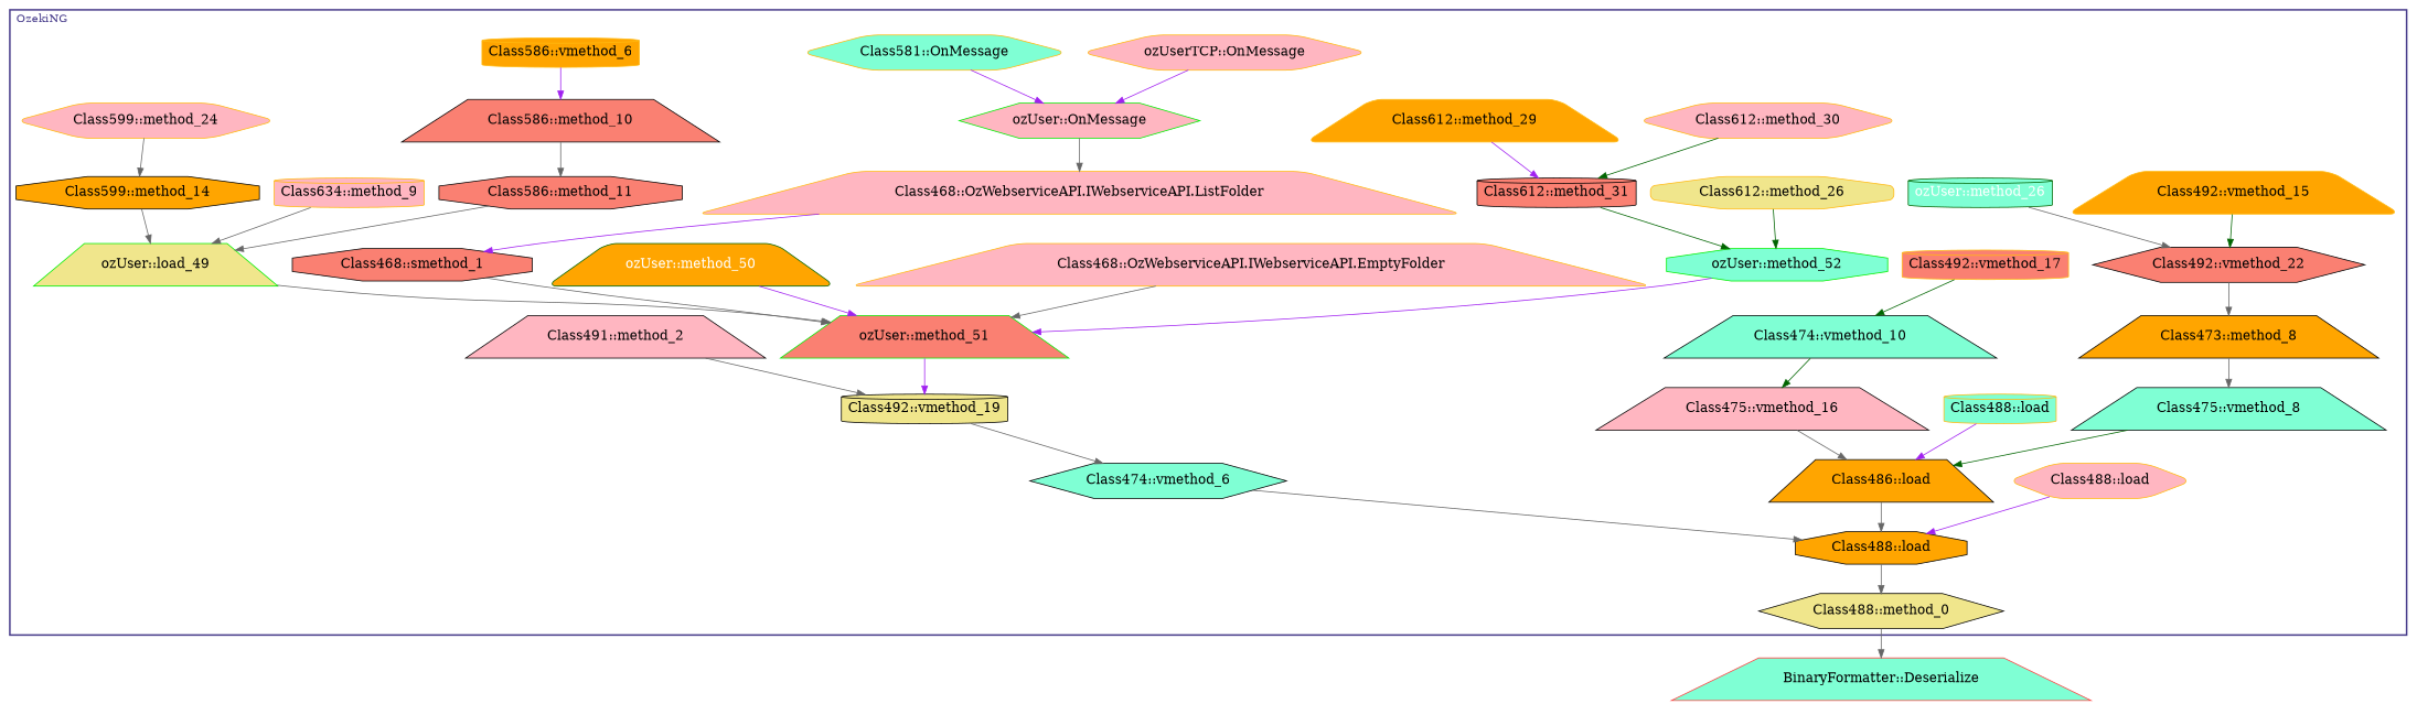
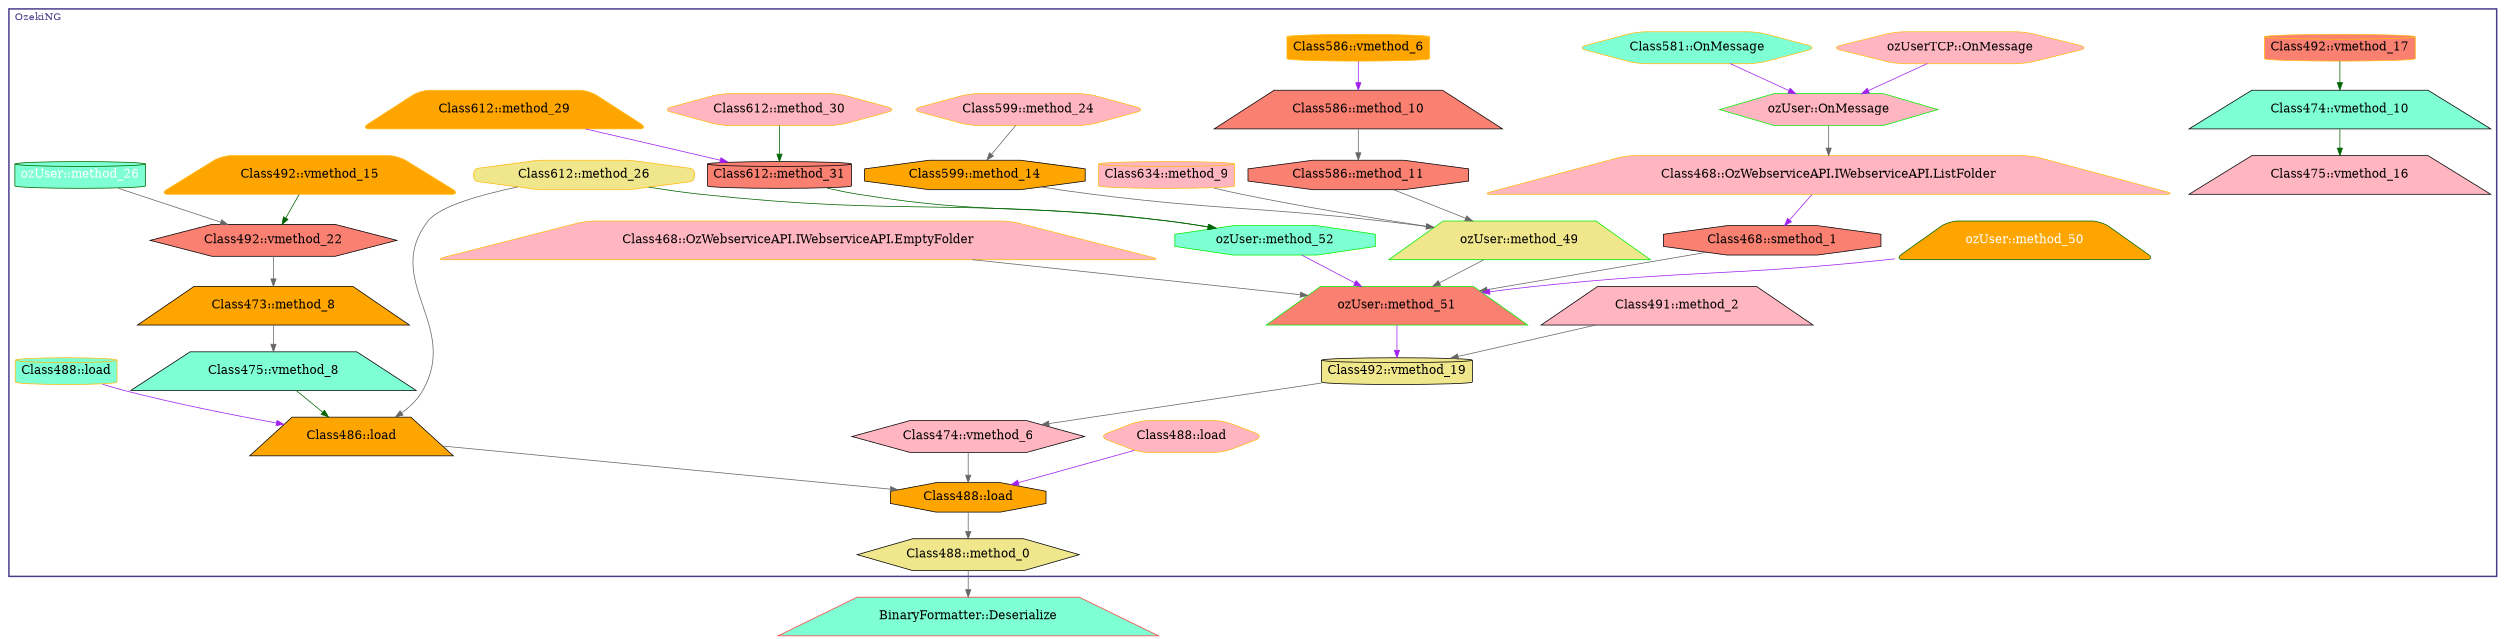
  digraph {
    fontname="DejaVu Serif"
    node [fillcolor=lightpink fontname="DejaVu Serif" fontsize=16 shape=trapezium style=filled]
    edge [color=gray40 fontname="DejaVu Serif"]
    n1 [fillcolor=khaki label="Class488::method_0" shape=hexagon]
    n2 [fillcolor=orange label="Class488::load" shape=octagon]
-   n3 [fillcolor=aquamarine label="Class474::vmethod_6" shape=hexagon]
+   n3 [label="Class474::vmethod_6" shape=hexagon]
    n4 [fillcolor=orange label="Class486::load"]
    n5 [color=darkgoldenrod1 label="Class488::load" shape=hexagon style="filled, rounded"]
    n6 [fillcolor=khaki label="Class492::vmethod_19" shape=cylinder]
    n7 [label="Class475::vmethod_16"]
    n8 [fillcolor=aquamarine label="Class475::vmethod_8"]
    n9 [color=darkgoldenrod1 fillcolor=aquamarine label="Class488::load" shape=cylinder style="filled, rounded"]
    n10 [label="Class491::method_2"]
    n11 [color=green2 fillcolor=salmon label="ozUser::method_51"]
    n12 [fillcolor=aquamarine label="Class474::vmethod_10"]
    n13 [fillcolor=orange label="Class473::method_8"]
    n14 [color=green2 label="ozUser::OnMessage" shape=hexagon]
    n15 [color=darkgoldenrod1 label="Class468::OzWebserviceAPI.IWebserviceAPI.EmptyFolder" style="filled, rounded"]
    n16 [fillcolor=salmon label="Class468::smethod_1" shape=octagon]
-   n17 [color=green2 fillcolor=khaki label="ozUser::load_49"]
+   n17 [color=green2 fillcolor=khaki label="ozUser::method_49"]
    n18 [color=darkgreen fillcolor=orange fontcolor=white label="ozUser::method_50" style="filled, rounded"]
    n19 [color=green2 fillcolor=aquamarine label="ozUser::method_52" shape=octagon]
    n20 [color=darkgoldenrod1 fillcolor=salmon label="Class492::vmethod_17" shape=cylinder style="filled, rounded"]
    n21 [fillcolor=salmon label="Class492::vmethod_22" shape=hexagon]
    n22 [color=darkgoldenrod1 fillcolor=aquamarine label="Class581::OnMessage" shape=hexagon style="filled, rounded"]
    n23 [color=darkgoldenrod1 label="ozUserTCP::OnMessage" shape=hexagon style="filled, rounded"]
    n24 [color=darkgoldenrod1 label="Class468::OzWebserviceAPI.IWebserviceAPI.ListFolder" style="filled, rounded"]
    n25 [fillcolor=salmon label="Class586::method_11" shape=octagon]
    n26 [fillcolor=orange label="Class599::method_14" shape=octagon]
    n27 [color=darkgoldenrod1 label="Class634::method_9" shape=cylinder style="filled, rounded"]
    n28 [color=darkgoldenrod1 fillcolor=khaki label="Class612::method_26" shape=octagon style="filled, rounded"]
    n29 [fillcolor=salmon label="Class612::method_31" shape=cylinder]
    n30 [color=darkgoldenrod1 fillcolor=orange label="Class492::vmethod_15" style="filled, rounded"]
    n31 [color=darkgreen fillcolor=aquamarine fontcolor=white label="ozUser::method_26" shape=cylinder style="filled, rounded"]
    n32 [fillcolor=salmon label="Class586::method_10"]
    n33 [color=darkgoldenrod1 label="Class599::method_24" shape=hexagon style="filled, rounded"]
    n34 [color=darkgoldenrod1 fillcolor=orange label="Class612::method_29" style="filled, rounded"]
    n35 [color=darkgoldenrod1 label="Class612::method_30" shape=hexagon style="filled, rounded"]
    n36 [color=darkgoldenrod1 fillcolor=orange label="Class586::vmethod_6" shape=cylinder style="filled, rounded"]
    n37 [color=brown1 fillcolor=aquamarine label="BinaryFormatter::Deserialize"]
    subgraph cluster_1 {
      color=darkslateblue
      fontcolor=darkslateblue
      label=OzekiNG
      labeljust=l
      penwidth=2
      n1
      n2
      n3
      n4
      n5
      n6
      n7
      n8
      n9
      n10
      n11
      n12
      n13
      n14
      n15
      n16
      n17
      n18
      n19
      n20
      n21
      n22
      n23
      n24
      n25
      n26
      n27
      n28
      n29
      n30
      n31
      n32
      n33
      n34
      n35
      n36
    }
    n1 -> n37
    n2 -> n1
    n3 -> n2
    n4 -> n2
    n5 -> n2 [color=purple]
    n6 -> n3
-   n7 -> n4
+   n28 -> n4
    n8 -> n4 [color=darkgreen]
    n9 -> n4 [color=purple]
    n10 -> n6
    n11 -> n6 [color=purple]
    n12 -> n7 [color=darkgreen]
    n13 -> n8
    n14 -> n24
    n15 -> n11
    n16 -> n11
    n17 -> n11
    n18 -> n11 [color=purple]
    n19 -> n11 [color=purple]
    n20 -> n12 [color=darkgreen]
    n21 -> n13
    n22 -> n14 [color=purple]
    n23 -> n14 [color=purple]
    n24 -> n16 [color=purple]
    n25 -> n17
    n26 -> n17
    n27 -> n17
    n28 -> n19 [color=darkgreen]
    n29 -> n19 [color=darkgreen]
    n30 -> n21 [color=darkgreen]
    n31 -> n21
    n32 -> n25
    n33 -> n26
    n34 -> n29 [color=purple]
    n35 -> n29 [color=darkgreen]
    n36 -> n32 [color=purple]
  }
